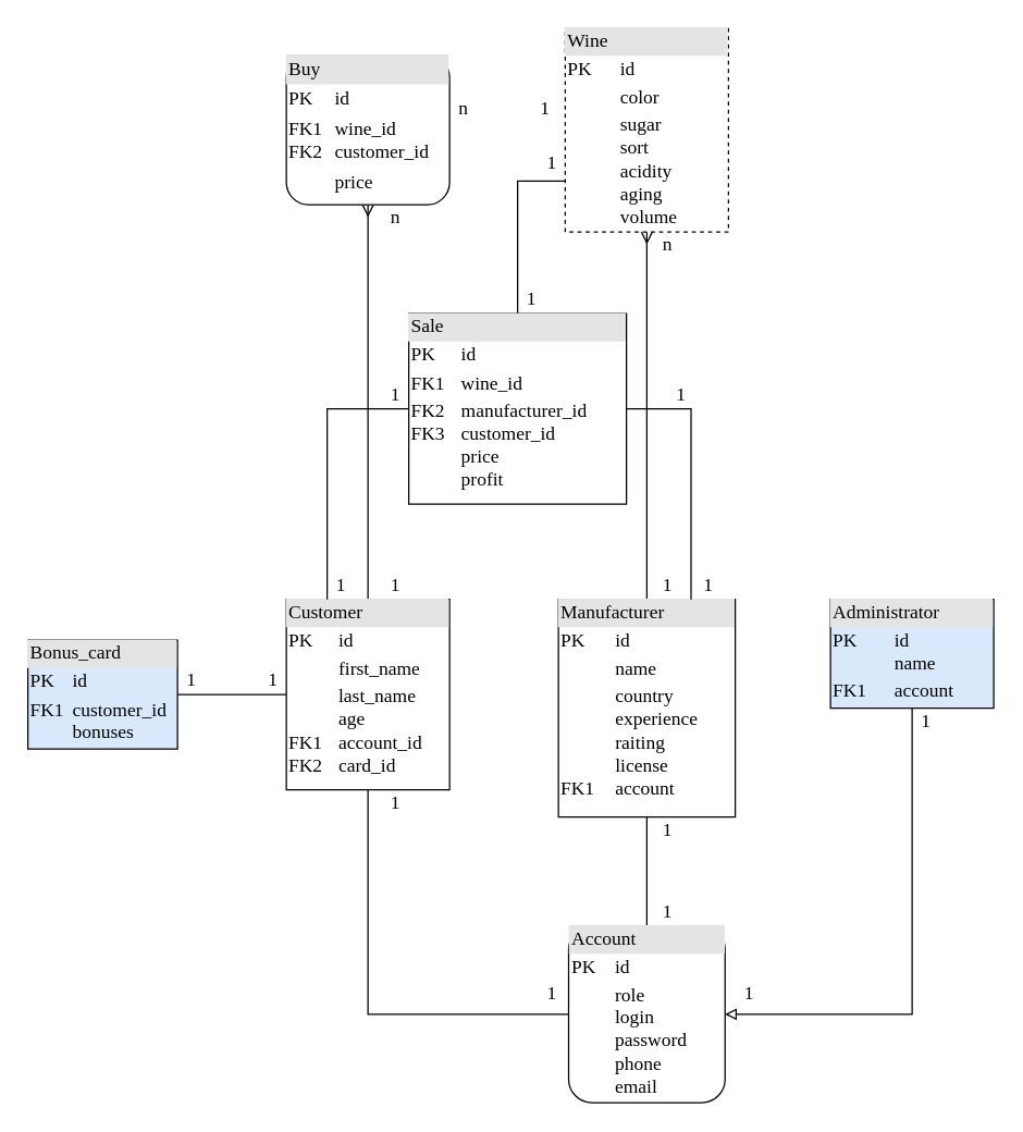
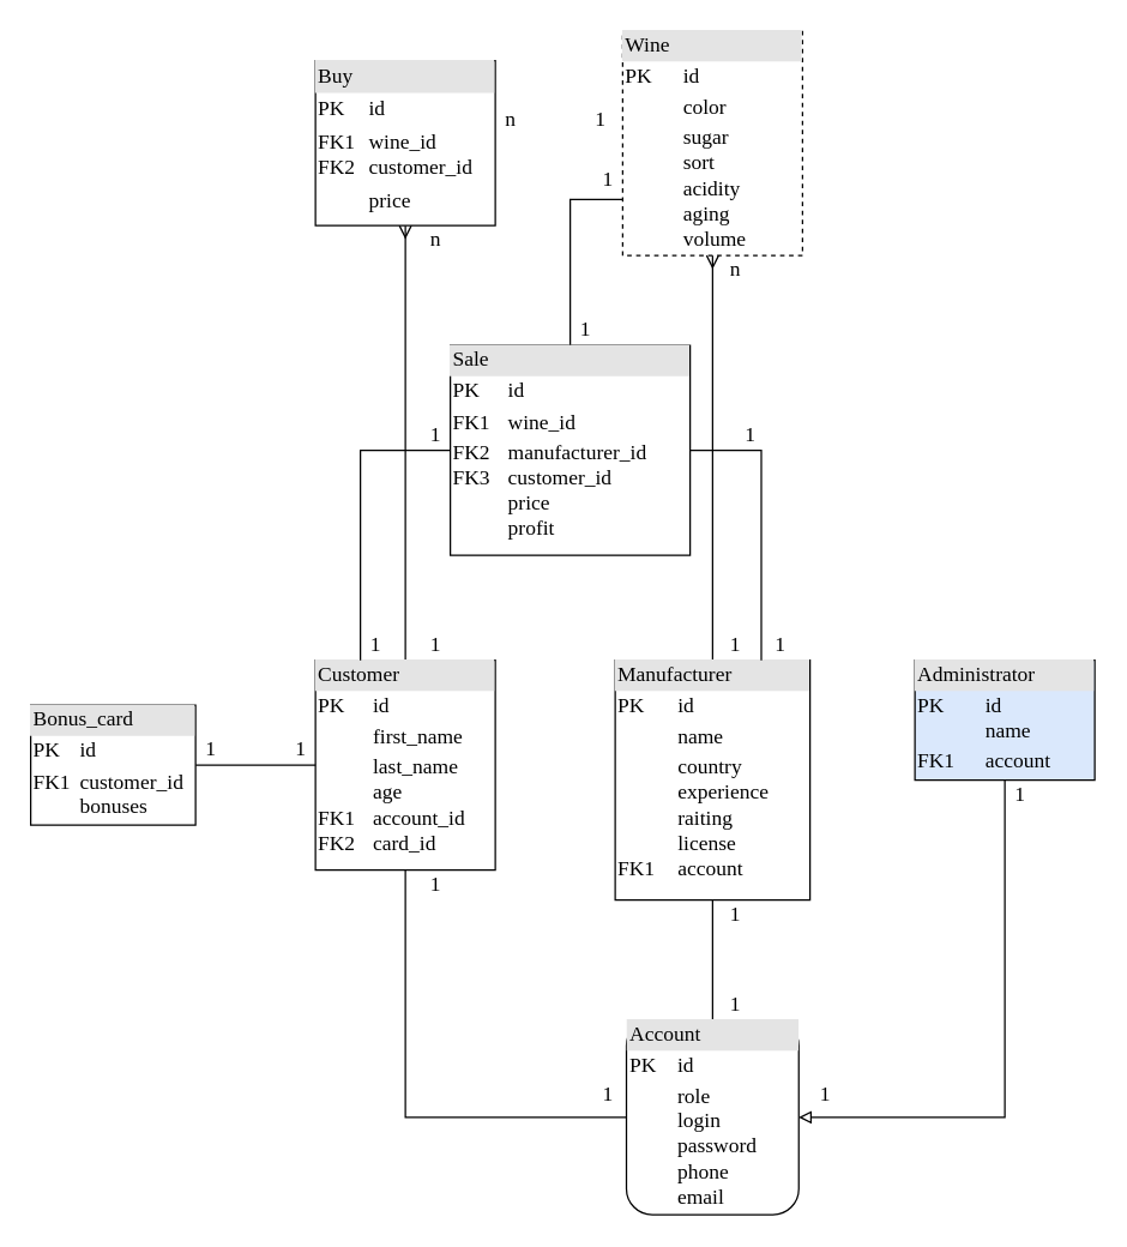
  <mxCell id="0" />
  <mxCell id="1" parent="0" />
  <mxCell id="2" value="&lt;div style=&quot;box-sizing: border-box; width: 100%; background: rgb(228, 228, 228); padding: 2px; font-size: 14px;&quot;&gt;Wine&lt;/div&gt;&lt;table style=&quot;width: 100%; font-size: 14px;&quot; cellpadding=&quot;2&quot; cellspacing=&quot;0&quot;&gt;&lt;tbody style=&quot;font-size: 14px;&quot;&gt;&lt;tr style=&quot;font-size: 14px;&quot;&gt;&lt;td style=&quot;font-size: 14px;&quot;&gt;PK&lt;/td&gt;&lt;td style=&quot;font-size: 14px;&quot;&gt;id&lt;/td&gt;&lt;/tr&gt;&lt;tr style=&quot;font-size: 14px;&quot;&gt;&lt;td style=&quot;font-size: 14px;&quot;&gt;&lt;br style=&quot;font-size: 14px;&quot;&gt;&lt;/td&gt;&lt;td style=&quot;font-size: 14px;&quot;&gt;color&lt;/td&gt;&lt;/tr&gt;&lt;tr style=&quot;font-size: 14px;&quot;&gt;&lt;td style=&quot;font-size: 14px;&quot;&gt;&lt;/td&gt;&lt;td style=&quot;font-size: 14px;&quot;&gt;sugar&lt;br style=&quot;font-size: 14px;&quot;&gt;sort&lt;br style=&quot;font-size: 14px;&quot;&gt;acidity&lt;br style=&quot;font-size: 14px;&quot;&gt;aging&lt;br style=&quot;font-size: 14px;&quot;&gt;volume&lt;br style=&quot;font-size: 14px;&quot;&gt;price&lt;br style=&quot;font-size: 14px;&quot;&gt;&lt;br style=&quot;font-size: 14px;&quot;&gt;&lt;/td&gt;&lt;/tr&gt;&lt;/tbody&gt;&lt;/table&gt;" style="verticalAlign=top;align=left;overflow=fill;html=1;fontFamily=Times New Roman;fontSize=14;dashed=1;" vertex="1" parent="1"><mxGeometry x="415" y="20" width="120" height="150" as="geometry" /></mxCell>
  <mxCell id="3" style="edgeStyle=orthogonalEdgeStyle;rounded=0;orthogonalLoop=1;jettySize=auto;html=1;exitX=0.5;exitY=0;exitDx=0;exitDy=0;entryX=0.5;entryY=1;entryDx=0;entryDy=0;fontFamily=Times New Roman;fontSize=14;endArrow=ERmany;endFill=0;" edge="1" parent="1" source="5" target="18"><mxGeometry relative="1" as="geometry" /></mxCell>
  <mxCell id="4" style="edgeStyle=orthogonalEdgeStyle;rounded=0;orthogonalLoop=1;jettySize=auto;html=1;exitX=0.5;exitY=1;exitDx=0;exitDy=0;fontFamily=Times New Roman;fontSize=14;endArrow=none;endFill=0;entryX=0;entryY=0.5;entryDx=0;entryDy=0;" edge="1" parent="1" source="5" target="13"><mxGeometry relative="1" as="geometry"><mxPoint x="350" y="780" as="targetPoint" /></mxGeometry></mxCell>
  <mxCell id="5" value="&lt;div style=&quot;box-sizing: border-box ; width: 100% ; background: rgb(228 , 228 , 228) ; padding: 2px ; font-size: 14px&quot;&gt;Customer&lt;/div&gt;&lt;table style=&quot;width: 100% ; font-size: 14px&quot; cellpadding=&quot;2&quot; cellspacing=&quot;0&quot;&gt;&lt;tbody style=&quot;font-size: 14px&quot;&gt;&lt;tr style=&quot;font-size: 14px&quot;&gt;&lt;td style=&quot;font-size: 14px&quot;&gt;PK&lt;/td&gt;&lt;td style=&quot;font-size: 14px&quot;&gt;id&lt;/td&gt;&lt;/tr&gt;&lt;tr style=&quot;font-size: 14px&quot;&gt;&lt;td style=&quot;font-size: 14px&quot;&gt;&lt;br style=&quot;font-size: 14px&quot;&gt;&lt;/td&gt;&lt;td style=&quot;font-size: 14px&quot;&gt;first_name&lt;/td&gt;&lt;/tr&gt;&lt;tr style=&quot;font-size: 14px&quot;&gt;&lt;td style=&quot;font-size: 14px&quot;&gt;&lt;br style=&quot;font-size: 14px&quot;&gt;&lt;br style=&quot;font-size: 14px&quot;&gt;FK1&lt;br style=&quot;font-size: 14px&quot;&gt;FK2&lt;br style=&quot;font-size: 14px&quot;&gt;&lt;br style=&quot;font-size: 14px&quot;&gt;&lt;/td&gt;&lt;td style=&quot;font-size: 14px&quot;&gt;last_name&lt;br style=&quot;font-size: 14px&quot;&gt;age&lt;br style=&quot;font-size: 14px&quot;&gt;account_id&lt;br style=&quot;font-size: 14px&quot;&gt;card_id&lt;br style=&quot;font-size: 14px&quot;&gt;&lt;br style=&quot;font-size: 14px&quot;&gt;&lt;/td&gt;&lt;/tr&gt;&lt;/tbody&gt;&lt;/table&gt;" style="verticalAlign=top;align=left;overflow=fill;html=1;fontSize=14;fontFamily=Times New Roman;" vertex="1" parent="1"><mxGeometry x="210" y="440" width="120" height="140" as="geometry" /></mxCell>
  <mxCell id="6" style="edgeStyle=orthogonalEdgeStyle;rounded=0;orthogonalLoop=1;jettySize=auto;html=1;exitX=0.5;exitY=1;exitDx=0;exitDy=0;entryX=0.5;entryY=0;entryDx=0;entryDy=0;fontFamily=Times New Roman;fontSize=14;endArrow=none;endFill=0;" edge="1" parent="1" source="8" target="13"><mxGeometry relative="1" as="geometry" /></mxCell>
  <mxCell id="7" style="edgeStyle=orthogonalEdgeStyle;rounded=0;orthogonalLoop=1;jettySize=auto;html=1;exitX=0.5;exitY=0;exitDx=0;exitDy=0;entryX=0.5;entryY=1;entryDx=0;entryDy=0;fontFamily=Times New Roman;fontSize=14;endArrow=ERmany;endFill=0;" edge="1" parent="1" source="8" target="2"><mxGeometry relative="1" as="geometry" /></mxCell>
  <mxCell id="8" value="&lt;div style=&quot;box-sizing: border-box; width: 100%; background: rgb(228, 228, 228); padding: 2px; font-size: 14px;&quot;&gt;Manufacturer&lt;/div&gt;&lt;table style=&quot;width: 100%; font-size: 14px;&quot; cellpadding=&quot;2&quot; cellspacing=&quot;0&quot;&gt;&lt;tbody style=&quot;font-size: 14px;&quot;&gt;&lt;tr style=&quot;font-size: 14px;&quot;&gt;&lt;td style=&quot;font-size: 14px;&quot;&gt;PK&lt;/td&gt;&lt;td style=&quot;font-size: 14px;&quot;&gt;id&lt;/td&gt;&lt;/tr&gt;&lt;tr style=&quot;font-size: 14px;&quot;&gt;&lt;td style=&quot;font-size: 14px;&quot;&gt;&lt;br style=&quot;font-size: 14px;&quot;&gt;&lt;/td&gt;&lt;td style=&quot;font-size: 14px;&quot;&gt;name&lt;/td&gt;&lt;/tr&gt;&lt;tr style=&quot;font-size: 14px;&quot;&gt;&lt;td style=&quot;font-size: 14px;&quot;&gt;&lt;br style=&quot;font-size: 14px;&quot;&gt;&lt;br style=&quot;font-size: 14px;&quot;&gt;&lt;br style=&quot;font-size: 14px;&quot;&gt;&lt;br style=&quot;font-size: 14px;&quot;&gt;FK1&lt;/td&gt;&lt;td style=&quot;font-size: 14px;&quot;&gt;country&lt;br style=&quot;font-size: 14px;&quot;&gt;experience&lt;br style=&quot;font-size: 14px;&quot;&gt;raiting&lt;br style=&quot;font-size: 14px;&quot;&gt;license&lt;br style=&quot;font-size: 14px;&quot;&gt;account&lt;/td&gt;&lt;/tr&gt;&lt;/tbody&gt;&lt;/table&gt;" style="verticalAlign=top;align=left;overflow=fill;html=1;fontFamily=Times New Roman;fontSize=14;" vertex="1" parent="1"><mxGeometry x="410" y="440" width="130" height="160" as="geometry" /></mxCell>
  <mxCell id="9" style="edgeStyle=orthogonalEdgeStyle;rounded=0;orthogonalLoop=1;jettySize=auto;html=1;exitX=0;exitY=0.5;exitDx=0;exitDy=0;entryX=0.25;entryY=0;entryDx=0;entryDy=0;fontFamily=Times New Roman;fontSize=14;endArrow=none;endFill=0;" edge="1" parent="1" source="12" target="5"><mxGeometry relative="1" as="geometry" /></mxCell>
  <mxCell id="10" style="edgeStyle=orthogonalEdgeStyle;rounded=0;orthogonalLoop=1;jettySize=auto;html=1;exitX=1;exitY=0.5;exitDx=0;exitDy=0;entryX=0.75;entryY=0;entryDx=0;entryDy=0;fontFamily=Times New Roman;fontSize=14;endArrow=none;endFill=0;" edge="1" parent="1" source="12" target="8"><mxGeometry relative="1" as="geometry" /></mxCell>
  <mxCell id="11" style="edgeStyle=orthogonalEdgeStyle;rounded=0;orthogonalLoop=1;jettySize=auto;html=1;exitX=0.5;exitY=0;exitDx=0;exitDy=0;entryX=0;entryY=0.75;entryDx=0;entryDy=0;fontFamily=Times New Roman;fontSize=14;endArrow=none;endFill=0;" edge="1" parent="1" source="12" target="2"><mxGeometry relative="1" as="geometry" /></mxCell>
  <mxCell id="12" value="&lt;div style=&quot;box-sizing: border-box; width: 100%; background: rgb(228, 228, 228); padding: 2px; font-size: 14px;&quot;&gt;Sale&lt;/div&gt;&lt;table style=&quot;width: 100%; font-size: 14px;&quot; cellpadding=&quot;2&quot; cellspacing=&quot;0&quot;&gt;&lt;tbody style=&quot;font-size: 14px;&quot;&gt;&lt;tr style=&quot;font-size: 14px;&quot;&gt;&lt;td style=&quot;font-size: 14px;&quot;&gt;PK&lt;/td&gt;&lt;td style=&quot;font-size: 14px;&quot;&gt;id&lt;/td&gt;&lt;/tr&gt;&lt;tr style=&quot;font-size: 14px;&quot;&gt;&lt;td style=&quot;font-size: 14px;&quot;&gt;FK1&lt;/td&gt;&lt;td style=&quot;font-size: 14px;&quot;&gt;wine_id&lt;/td&gt;&lt;/tr&gt;&lt;tr style=&quot;font-size: 14px;&quot;&gt;&lt;td style=&quot;font-size: 14px;&quot;&gt;FK2&lt;br style=&quot;font-size: 14px;&quot;&gt;FK3&lt;br style=&quot;font-size: 14px;&quot;&gt;&lt;br style=&quot;font-size: 14px;&quot;&gt;&lt;br style=&quot;font-size: 14px;&quot;&gt;&lt;/td&gt;&lt;td style=&quot;font-size: 14px;&quot;&gt;manufacturer_id&lt;br style=&quot;font-size: 14px;&quot;&gt;customer_id&lt;br style=&quot;font-size: 14px;&quot;&gt;price&lt;br style=&quot;font-size: 14px;&quot;&gt;profit&lt;/td&gt;&lt;/tr&gt;&lt;/tbody&gt;&lt;/table&gt;" style="verticalAlign=top;align=left;overflow=fill;html=1;fontFamily=Times New Roman;fontSize=14;" vertex="1" parent="1"><mxGeometry x="300" y="230" width="160" height="140" as="geometry" /></mxCell>
  <mxCell id="13" value="&lt;div style=&quot;box-sizing: border-box ; width: 100% ; background: rgb(228 , 228 , 228) ; padding: 2px ; font-size: 14px&quot;&gt;Account&lt;/div&gt;&lt;table style=&quot;width: 100% ; font-size: 14px&quot; cellpadding=&quot;2&quot; cellspacing=&quot;0&quot;&gt;&lt;tbody style=&quot;font-size: 14px&quot;&gt;&lt;tr style=&quot;font-size: 14px&quot;&gt;&lt;td style=&quot;font-size: 14px&quot;&gt;PK&lt;/td&gt;&lt;td style=&quot;font-size: 14px&quot;&gt;id&lt;/td&gt;&lt;/tr&gt;&lt;tr style=&quot;font-size: 14px&quot;&gt;&lt;td style=&quot;font-size: 14px&quot;&gt;&lt;/td&gt;&lt;td style=&quot;font-size: 14px&quot;&gt;role&lt;br&gt;login&lt;br style=&quot;font-size: 14px&quot;&gt;password&lt;br style=&quot;font-size: 14px&quot;&gt;phone&lt;br style=&quot;font-size: 14px&quot;&gt;email&lt;/td&gt;&lt;/tr&gt;&lt;tr style=&quot;font-size: 14px&quot;&gt;&lt;td style=&quot;font-size: 14px&quot;&gt;&lt;/td&gt;&lt;td style=&quot;font-size: 14px&quot;&gt;&lt;br style=&quot;font-size: 14px&quot;&gt;&lt;br style=&quot;font-size: 14px&quot;&gt;&lt;/td&gt;&lt;/tr&gt;&lt;/tbody&gt;&lt;/table&gt;" style="verticalAlign=top;align=left;overflow=fill;html=1;fontFamily=Times New Roman;fontSize=14;rounded=1;" vertex="1" parent="1"><mxGeometry x="417.5" y="680" width="115" height="130" as="geometry" /></mxCell>
  <mxCell id="14" style="edgeStyle=orthogonalEdgeStyle;rounded=0;orthogonalLoop=1;jettySize=auto;html=1;exitX=1;exitY=0.5;exitDx=0;exitDy=0;entryX=0;entryY=0.5;entryDx=0;entryDy=0;fontFamily=Times New Roman;fontSize=14;horizontal=1;endArrow=none;endFill=0;" edge="1" parent="1" source="15" target="5"><mxGeometry relative="1" as="geometry" /></mxCell>
- <mxCell id="15" value="&lt;div style=&quot;box-sizing: border-box ; width: 100% ; background: rgb(228 , 228 , 228) ; padding: 2px ; font-size: 14px&quot;&gt;Bonus_card&lt;/div&gt;&lt;table style=&quot;width: 100% ; font-size: 14px&quot; cellpadding=&quot;2&quot; cellspacing=&quot;0&quot;&gt;&lt;tbody style=&quot;font-size: 14px&quot;&gt;&lt;tr style=&quot;font-size: 14px&quot;&gt;&lt;td style=&quot;font-size: 14px&quot;&gt;PK&lt;/td&gt;&lt;td style=&quot;font-size: 14px&quot;&gt;id&lt;/td&gt;&lt;/tr&gt;&lt;tr style=&quot;font-size: 14px&quot;&gt;&lt;td style=&quot;font-size: 14px&quot;&gt;FK1&lt;br&gt;&lt;br&gt;&lt;/td&gt;&lt;td style=&quot;font-size: 14px&quot;&gt;customer_id&lt;br&gt;bonuses&lt;/td&gt;&lt;/tr&gt;&lt;tr style=&quot;font-size: 14px&quot;&gt;&lt;td style=&quot;font-size: 14px&quot;&gt;&lt;/td&gt;&lt;td style=&quot;font-size: 14px&quot;&gt;&lt;br style=&quot;font-size: 14px&quot;&gt;&lt;br style=&quot;font-size: 14px&quot;&gt;&lt;/td&gt;&lt;/tr&gt;&lt;/tbody&gt;&lt;/table&gt;" style="verticalAlign=top;align=left;overflow=fill;html=1;fontSize=14;fontFamily=Times New Roman;fillColor=#dae8fc;" vertex="1" parent="1"><mxGeometry x="20" y="470" width="110" height="80" as="geometry" /></mxCell>
+ <mxCell id="15" value="&lt;div style=&quot;box-sizing: border-box ; width: 100% ; background: rgb(228 , 228 , 228) ; padding: 2px ; font-size: 14px&quot;&gt;Bonus_card&lt;/div&gt;&lt;table style=&quot;width: 100% ; font-size: 14px&quot; cellpadding=&quot;2&quot; cellspacing=&quot;0&quot;&gt;&lt;tbody style=&quot;font-size: 14px&quot;&gt;&lt;tr style=&quot;font-size: 14px&quot;&gt;&lt;td style=&quot;font-size: 14px&quot;&gt;PK&lt;/td&gt;&lt;td style=&quot;font-size: 14px&quot;&gt;id&lt;/td&gt;&lt;/tr&gt;&lt;tr style=&quot;font-size: 14px&quot;&gt;&lt;td style=&quot;font-size: 14px&quot;&gt;FK1&lt;br&gt;&lt;br&gt;&lt;/td&gt;&lt;td style=&quot;font-size: 14px&quot;&gt;customer_id&lt;br&gt;bonuses&lt;/td&gt;&lt;/tr&gt;&lt;tr style=&quot;font-size: 14px&quot;&gt;&lt;td style=&quot;font-size: 14px&quot;&gt;&lt;/td&gt;&lt;td style=&quot;font-size: 14px&quot;&gt;&lt;br style=&quot;font-size: 14px&quot;&gt;&lt;br style=&quot;font-size: 14px&quot;&gt;&lt;/td&gt;&lt;/tr&gt;&lt;/tbody&gt;&lt;/table&gt;" style="verticalAlign=top;align=left;overflow=fill;html=1;fontSize=14;fontFamily=Times New Roman;" vertex="1" parent="1"><mxGeometry x="20" y="470" width="110" height="80" as="geometry" /></mxCell>
  <mxCell id="16" style="edgeStyle=orthogonalEdgeStyle;rounded=0;orthogonalLoop=1;jettySize=auto;html=1;exitX=0.5;exitY=1;exitDx=0;exitDy=0;entryX=1;entryY=0.5;entryDx=0;entryDy=0;fontFamily=Times New Roman;fontSize=14;endArrow=block;endFill=0;" edge="1" parent="1" source="17" target="13"><mxGeometry relative="1" as="geometry" /></mxCell>
  <mxCell id="17" value="&lt;div style=&quot;box-sizing: border-box; width: 100%; background: rgb(228, 228, 228); padding: 2px; font-size: 14px;&quot;&gt;Administrator&lt;/div&gt;&lt;table style=&quot;width: 100%; font-size: 14px;&quot; cellpadding=&quot;2&quot; cellspacing=&quot;0&quot;&gt;&lt;tbody style=&quot;font-size: 14px;&quot;&gt;&lt;tr style=&quot;font-size: 14px;&quot;&gt;&lt;td style=&quot;font-size: 14px;&quot;&gt;PK&lt;br style=&quot;font-size: 14px;&quot;&gt;&lt;br style=&quot;font-size: 14px;&quot;&gt;&lt;/td&gt;&lt;td style=&quot;font-size: 14px;&quot;&gt;id&lt;br style=&quot;font-size: 14px;&quot;&gt;name&lt;/td&gt;&lt;/tr&gt;&lt;tr style=&quot;font-size: 14px;&quot;&gt;&lt;td style=&quot;font-size: 14px;&quot;&gt;FK1&lt;/td&gt;&lt;td style=&quot;font-size: 14px;&quot;&gt;account&lt;/td&gt;&lt;/tr&gt;&lt;/tbody&gt;&lt;/table&gt;" style="verticalAlign=top;align=left;overflow=fill;html=1;fontFamily=Times New Roman;fontSize=14;fillColor=#dae8fc;" vertex="1" parent="1"><mxGeometry x="610" y="440" width="120" height="80" as="geometry" /></mxCell>
- <mxCell id="18" value="&lt;div style=&quot;box-sizing: border-box ; width: 100% ; background: rgb(228 , 228 , 228) ; padding: 2px ; font-size: 14px&quot;&gt;&lt;font face=&quot;Times New Roman&quot; style=&quot;font-size: 14px&quot;&gt;Buy&lt;/font&gt;&lt;/div&gt;&lt;table style=&quot;width: 100% ; font-size: 14px&quot; cellpadding=&quot;2&quot; cellspacing=&quot;0&quot;&gt;&lt;tbody&gt;&lt;tr&gt;&lt;td&gt;&lt;font face=&quot;Times New Roman&quot; style=&quot;font-size: 14px&quot;&gt;PK&lt;/font&gt;&lt;/td&gt;&lt;td&gt;&lt;font face=&quot;Times New Roman&quot; style=&quot;font-size: 14px&quot;&gt;id&lt;/font&gt;&lt;/td&gt;&lt;/tr&gt;&lt;tr&gt;&lt;td&gt;&lt;font face=&quot;Times New Roman&quot; style=&quot;font-size: 14px&quot;&gt;FK1&lt;br&gt;FK2&lt;/font&gt;&lt;/td&gt;&lt;td&gt;&lt;font face=&quot;Times New Roman&quot; style=&quot;font-size: 14px&quot;&gt;wine_id&lt;br&gt;customer_id&lt;/font&gt;&lt;/td&gt;&lt;/tr&gt;&lt;tr&gt;&lt;td&gt;&lt;/td&gt;&lt;td&gt;&lt;font face=&quot;Times New Roman&quot; style=&quot;font-size: 14px&quot;&gt;price&lt;/font&gt;&lt;/td&gt;&lt;/tr&gt;&lt;/tbody&gt;&lt;/table&gt;" style="verticalAlign=top;align=left;overflow=fill;html=1;rounded=1;" vertex="1" parent="1"><mxGeometry x="210" y="40" width="120" height="110" as="geometry" /></mxCell>
+ <mxCell id="18" value="&lt;div style=&quot;box-sizing: border-box ; width: 100% ; background: rgb(228 , 228 , 228) ; padding: 2px ; font-size: 14px&quot;&gt;&lt;font face=&quot;Times New Roman&quot; style=&quot;font-size: 14px&quot;&gt;Buy&lt;/font&gt;&lt;/div&gt;&lt;table style=&quot;width: 100% ; font-size: 14px&quot; cellpadding=&quot;2&quot; cellspacing=&quot;0&quot;&gt;&lt;tbody&gt;&lt;tr&gt;&lt;td&gt;&lt;font face=&quot;Times New Roman&quot; style=&quot;font-size: 14px&quot;&gt;PK&lt;/font&gt;&lt;/td&gt;&lt;td&gt;&lt;font face=&quot;Times New Roman&quot; style=&quot;font-size: 14px&quot;&gt;id&lt;/font&gt;&lt;/td&gt;&lt;/tr&gt;&lt;tr&gt;&lt;td&gt;&lt;font face=&quot;Times New Roman&quot; style=&quot;font-size: 14px&quot;&gt;FK1&lt;br&gt;FK2&lt;/font&gt;&lt;/td&gt;&lt;td&gt;&lt;font face=&quot;Times New Roman&quot; style=&quot;font-size: 14px&quot;&gt;wine_id&lt;br&gt;customer_id&lt;/font&gt;&lt;/td&gt;&lt;/tr&gt;&lt;tr&gt;&lt;td&gt;&lt;/td&gt;&lt;td&gt;&lt;font face=&quot;Times New Roman&quot; style=&quot;font-size: 14px&quot;&gt;price&lt;/font&gt;&lt;/td&gt;&lt;/tr&gt;&lt;/tbody&gt;&lt;/table&gt;" style="verticalAlign=top;align=left;overflow=fill;html=1;" vertex="1" parent="1"><mxGeometry x="210" y="40" width="120" height="110" as="geometry" /></mxCell>
  <mxCell id="19" value="1" style="text;html=1;align=center;verticalAlign=middle;resizable=0;points=[];autosize=1;strokeColor=none;fillColor=none;fontSize=14;fontFamily=Times New Roman;" vertex="1" parent="1"><mxGeometry x="130" y="490" width="20" height="20" as="geometry" /></mxCell>
  <mxCell id="20" value="1" style="text;html=1;align=center;verticalAlign=middle;resizable=0;points=[];autosize=1;strokeColor=none;fillColor=none;fontSize=14;fontFamily=Times New Roman;" vertex="1" parent="1"><mxGeometry x="190" y="490" width="20" height="20" as="geometry" /></mxCell>
  <mxCell id="21" value="1" style="text;html=1;align=center;verticalAlign=middle;resizable=0;points=[];autosize=1;strokeColor=none;fillColor=none;fontSize=14;fontFamily=Times New Roman;" vertex="1" parent="1"><mxGeometry x="280" y="420" width="20" height="20" as="geometry" /></mxCell>
  <mxCell id="22" value="n" style="text;html=1;align=center;verticalAlign=middle;resizable=0;points=[];autosize=1;strokeColor=none;fillColor=none;fontSize=14;fontFamily=Times New Roman;" vertex="1" parent="1"><mxGeometry x="280" y="150" width="20" height="20" as="geometry" /></mxCell>
  <mxCell id="23" value="1" style="text;html=1;align=center;verticalAlign=middle;resizable=0;points=[];autosize=1;strokeColor=none;fillColor=none;fontSize=14;fontFamily=Times New Roman;" vertex="1" parent="1"><mxGeometry x="280" y="580" width="20" height="20" as="geometry" /></mxCell>
  <mxCell id="24" value="1" style="text;html=1;align=center;verticalAlign=middle;resizable=0;points=[];autosize=1;strokeColor=none;fillColor=none;fontSize=14;fontFamily=Times New Roman;" vertex="1" parent="1"><mxGeometry x="395" y="720" width="20" height="20" as="geometry" /></mxCell>
  <mxCell id="25" value="1" style="text;html=1;align=center;verticalAlign=middle;resizable=0;points=[];autosize=1;strokeColor=none;fillColor=none;fontSize=14;fontFamily=Times New Roman;" vertex="1" parent="1"><mxGeometry x="480" y="600" width="20" height="20" as="geometry" /></mxCell>
  <mxCell id="26" value="1" style="text;html=1;align=center;verticalAlign=middle;resizable=0;points=[];autosize=1;strokeColor=none;fillColor=none;fontSize=14;fontFamily=Times New Roman;" vertex="1" parent="1"><mxGeometry x="480" y="660" width="20" height="20" as="geometry" /></mxCell>
  <mxCell id="27" value="1" style="text;html=1;align=center;verticalAlign=middle;resizable=0;points=[];autosize=1;strokeColor=none;fillColor=none;fontSize=14;fontFamily=Times New Roman;" vertex="1" parent="1"><mxGeometry x="540" y="720" width="20" height="20" as="geometry" /></mxCell>
  <mxCell id="28" value="1" style="text;html=1;align=center;verticalAlign=middle;resizable=0;points=[];autosize=1;strokeColor=none;fillColor=none;fontSize=14;fontFamily=Times New Roman;" vertex="1" parent="1"><mxGeometry x="670" y="520" width="20" height="20" as="geometry" /></mxCell>
  <mxCell id="29" value="1" style="text;html=1;align=center;verticalAlign=middle;resizable=0;points=[];autosize=1;strokeColor=none;fillColor=none;fontSize=14;fontFamily=Times New Roman;" vertex="1" parent="1"><mxGeometry x="480" y="420" width="20" height="20" as="geometry" /></mxCell>
  <mxCell id="30" value="n" style="text;html=1;align=center;verticalAlign=middle;resizable=0;points=[];autosize=1;strokeColor=none;fillColor=none;fontSize=14;fontFamily=Times New Roman;" vertex="1" parent="1"><mxGeometry x="480" y="170" width="20" height="20" as="geometry" /></mxCell>
  <mxCell id="31" value="1" style="text;html=1;align=center;verticalAlign=middle;resizable=0;points=[];autosize=1;strokeColor=none;fillColor=none;fontSize=14;fontFamily=Times New Roman;" vertex="1" parent="1"><mxGeometry x="390" y="70" width="20" height="20" as="geometry" /></mxCell>
  <mxCell id="32" value="n" style="text;html=1;align=center;verticalAlign=middle;resizable=0;points=[];autosize=1;strokeColor=none;fillColor=none;fontSize=14;fontFamily=Times New Roman;" vertex="1" parent="1"><mxGeometry x="330" y="70" width="20" height="20" as="geometry" /></mxCell>
  <mxCell id="33" value="1" style="text;html=1;align=center;verticalAlign=middle;resizable=0;points=[];autosize=1;strokeColor=none;fillColor=none;fontSize=14;fontFamily=Times New Roman;" vertex="1" parent="1"><mxGeometry x="395" y="110" width="20" height="20" as="geometry" /></mxCell>
  <mxCell id="34" value="1" style="text;html=1;align=center;verticalAlign=middle;resizable=0;points=[];autosize=1;strokeColor=none;fillColor=none;fontSize=14;fontFamily=Times New Roman;" vertex="1" parent="1"><mxGeometry x="380" y="210" width="20" height="20" as="geometry" /></mxCell>
  <mxCell id="35" value="1" style="text;html=1;align=center;verticalAlign=middle;resizable=0;points=[];autosize=1;strokeColor=none;fillColor=none;fontSize=14;fontFamily=Times New Roman;" vertex="1" parent="1"><mxGeometry x="280" y="280" width="20" height="20" as="geometry" /></mxCell>
  <mxCell id="36" value="1" style="text;html=1;align=center;verticalAlign=middle;resizable=0;points=[];autosize=1;strokeColor=none;fillColor=none;fontSize=14;fontFamily=Times New Roman;" vertex="1" parent="1"><mxGeometry x="240" y="420" width="20" height="20" as="geometry" /></mxCell>
  <mxCell id="37" value="1" style="text;html=1;align=center;verticalAlign=middle;resizable=0;points=[];autosize=1;strokeColor=none;fillColor=none;fontSize=14;fontFamily=Times New Roman;" vertex="1" parent="1"><mxGeometry x="490" y="280" width="20" height="20" as="geometry" /></mxCell>
  <mxCell id="38" value="1" style="text;html=1;align=center;verticalAlign=middle;resizable=0;points=[];autosize=1;strokeColor=none;fillColor=none;fontSize=14;fontFamily=Times New Roman;" vertex="1" parent="1"><mxGeometry x="510" y="420" width="20" height="20" as="geometry" /></mxCell>
